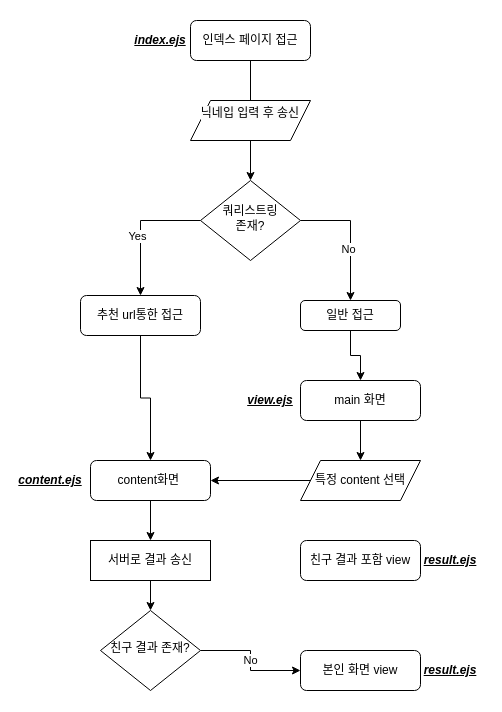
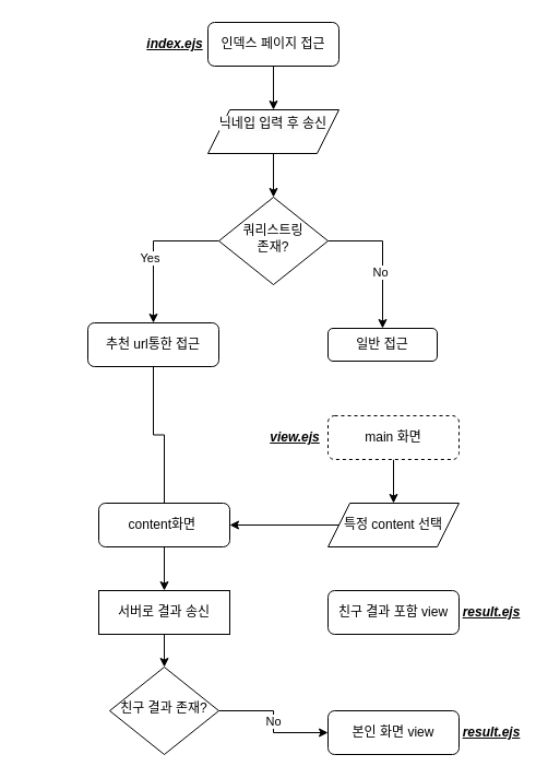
  <mxCell id="0" />
  <mxCell id="1" parent="0" />
  <mxCell id="2" style="edgeStyle=orthogonalEdgeStyle;rounded=0;orthogonalLoop=1;jettySize=auto;html=1;exitX=0;exitY=0.5;exitDx=0;exitDy=0;entryX=0.5;entryY=0;entryDx=0;entryDy=0;" parent="1" source="6" target="8" edge="1"><mxGeometry relative="1" as="geometry" /></mxCell>
  <mxCell id="3" value="Yes" style="edgeLabel;html=1;align=center;verticalAlign=middle;resizable=0;points=[];" parent="2" vertex="1" connectable="0"><mxGeometry x="0.113" y="-4" relative="1" as="geometry"><mxPoint as="offset" /></mxGeometry></mxCell>
  <mxCell id="4" style="edgeStyle=orthogonalEdgeStyle;rounded=0;orthogonalLoop=1;jettySize=auto;html=1;exitX=1;exitY=0.5;exitDx=0;exitDy=0;" parent="1" source="6" target="10" edge="1"><mxGeometry relative="1" as="geometry" /></mxCell>
  <mxCell id="5" value="No" style="edgeLabel;html=1;align=center;verticalAlign=middle;resizable=0;points=[];" parent="4" vertex="1" connectable="0"><mxGeometry x="0.2" y="-3" relative="1" as="geometry"><mxPoint as="offset" /></mxGeometry></mxCell>
  <mxCell id="6" value="쿼리스트링&lt;br&gt;존재?" style="rhombus;whiteSpace=wrap;html=1;shadow=0;fontFamily=Helvetica;fontSize=12;align=center;strokeWidth=1;spacing=6;spacingTop=-4;" parent="1" vertex="1"><mxGeometry x="200" y="180" width="100" height="80" as="geometry" /></mxCell>
- <mxCell id="7" style="edgeStyle=orthogonalEdgeStyle;rounded=0;orthogonalLoop=1;jettySize=auto;html=1;exitX=0.5;exitY=1;exitDx=0;exitDy=0;entryX=0.5;entryY=0;entryDx=0;entryDy=0;" parent="1" source="8" target="12" edge="1"><mxGeometry relative="1" as="geometry" /></mxCell>
+ <mxCell id="7" style="edgeStyle=orthogonalEdgeStyle;rounded=0;orthogonalLoop=1;jettySize=auto;html=1;exitX=0.5;exitY=1;exitDx=0;exitDy=0;entryX=0.5;entryY=0;entryDx=0;entryDy=0;endArrow=none;" parent="1" source="8" target="12" edge="1"><mxGeometry relative="1" as="geometry" /></mxCell>
  <mxCell id="8" value="추천 url통한 접근" style="rounded=1;whiteSpace=wrap;html=1;fontSize=12;glass=0;strokeWidth=1;shadow=0;" parent="1" vertex="1"><mxGeometry x="80" y="295" width="120" height="40" as="geometry" /></mxCell>
- <mxCell id="9" style="edgeStyle=orthogonalEdgeStyle;rounded=0;orthogonalLoop=1;jettySize=auto;html=1;exitX=0.5;exitY=1;exitDx=0;exitDy=0;entryX=0.5;entryY=0;entryDx=0;entryDy=0;" parent="1" source="10" target="16" edge="1"><mxGeometry relative="1" as="geometry" /></mxCell>
  <mxCell id="10" value="일반 접근" style="rounded=1;whiteSpace=wrap;html=1;fontSize=12;glass=0;strokeWidth=1;shadow=0;" parent="1" vertex="1"><mxGeometry x="300" y="300" width="100" height="30" as="geometry" /></mxCell>
  <mxCell id="11" style="edgeStyle=orthogonalEdgeStyle;rounded=0;orthogonalLoop=1;jettySize=auto;html=1;" parent="1" source="12" target="22" edge="1"><mxGeometry relative="1" as="geometry" /></mxCell>
  <mxCell id="12" value="content화면&amp;nbsp;" style="rounded=1;whiteSpace=wrap;html=1;fontSize=12;glass=0;strokeWidth=1;shadow=0;" parent="1" vertex="1"><mxGeometry x="90" y="460" width="120" height="40" as="geometry" /></mxCell>
- <mxCell id="13" style="edgeStyle=orthogonalEdgeStyle;rounded=0;orthogonalLoop=1;jettySize=auto;html=1;entryX=0.5;entryY=0;entryDx=0;entryDy=0;endArrow=none;" parent="1" source="14" target="18" edge="1"><mxGeometry relative="1" as="geometry"><mxPoint x="250" y="100" as="targetPoint" /></mxGeometry></mxCell>
+ <mxCell id="13" style="edgeStyle=orthogonalEdgeStyle;rounded=0;orthogonalLoop=1;jettySize=auto;html=1;entryX=0.5;entryY=0;entryDx=0;entryDy=0;" parent="1" source="14" target="18" edge="1"><mxGeometry relative="1" as="geometry"><mxPoint x="250" y="100" as="targetPoint" /></mxGeometry></mxCell>
  <mxCell id="14" value="인덱스 페이지 접근" style="rounded=1;whiteSpace=wrap;html=1;fontSize=12;glass=0;strokeWidth=1;shadow=0;" parent="1" vertex="1"><mxGeometry x="190" width="120" height="40" as="geometry" y="20" /></mxCell>
  <mxCell id="15" style="edgeStyle=orthogonalEdgeStyle;rounded=0;orthogonalLoop=1;jettySize=auto;html=1;exitX=0.5;exitY=1;exitDx=0;exitDy=0;" parent="1" source="16" target="20" edge="1"><mxGeometry relative="1" as="geometry" /></mxCell>
- <mxCell id="16" value="main 화면" style="rounded=1;whiteSpace=wrap;html=1;fontSize=12;glass=0;strokeWidth=1;shadow=0;" parent="1" vertex="1"><mxGeometry x="300" y="380" width="120" height="40" as="geometry" /></mxCell>
+ <mxCell id="16" value="main 화면" style="rounded=1;whiteSpace=wrap;html=1;fontSize=12;glass=0;strokeWidth=1;shadow=0;dashed=1;" parent="1" vertex="1"><mxGeometry x="300" y="380" width="120" height="40" as="geometry" /></mxCell>
  <mxCell id="17" style="edgeStyle=orthogonalEdgeStyle;rounded=0;orthogonalLoop=1;jettySize=auto;html=1;" parent="1" source="18" target="6" edge="1"><mxGeometry relative="1" as="geometry" /></mxCell>
  <mxCell id="18" value="&#10;&lt;span style=&quot;color: rgb(0, 0, 0); font-family: Helvetica; font-size: 12px; font-style: normal; font-variant-ligatures: normal; font-variant-caps: normal; font-weight: 400; letter-spacing: normal; orphans: 2; text-align: center; text-indent: 0px; text-transform: none; widows: 2; word-spacing: 0px; -webkit-text-stroke-width: 0px; background-color: rgb(251, 251, 251); text-decoration-thickness: initial; text-decoration-style: initial; text-decoration-color: initial; float: none; display: inline !important;&quot;&gt;닉네입 입력 후 송신&lt;/span&gt;&#10;&#10;" style="shape=parallelogram;perimeter=parallelogramPerimeter;whiteSpace=wrap;html=1;fixedSize=1;" parent="1" vertex="1"><mxGeometry x="190" y="100" width="120" height="40" as="geometry" /></mxCell>
  <mxCell id="19" style="edgeStyle=orthogonalEdgeStyle;rounded=0;orthogonalLoop=1;jettySize=auto;html=1;" parent="1" source="20" target="12" edge="1"><mxGeometry relative="1" as="geometry" /></mxCell>
  <mxCell id="20" value="특정 content 선택" style="shape=parallelogram;perimeter=parallelogramPerimeter;whiteSpace=wrap;html=1;fixedSize=1;" parent="1" vertex="1"><mxGeometry x="300" y="460" width="120" height="40" as="geometry" /></mxCell>
  <mxCell id="21" style="edgeStyle=orthogonalEdgeStyle;rounded=0;orthogonalLoop=1;jettySize=auto;html=1;exitX=0.5;exitY=1;exitDx=0;exitDy=0;entryX=0.5;entryY=0;entryDx=0;entryDy=0;" parent="1" source="22" target="24" edge="1"><mxGeometry relative="1" as="geometry" /></mxCell>
  <mxCell id="22" value="서버로 결과 송신" style="rounded=0;whiteSpace=wrap;html=1;" parent="1" vertex="1"><mxGeometry x="90" y="540" width="120" height="40" as="geometry" /></mxCell>
  <mxCell id="23" value="No" style="edgeStyle=orthogonalEdgeStyle;rounded=0;orthogonalLoop=1;jettySize=auto;html=1;exitX=1;exitY=0.5;exitDx=0;exitDy=0;entryX=0;entryY=0.5;entryDx=0;entryDy=0;" parent="1" source="24" target="26" edge="1"><mxGeometry relative="1" as="geometry" /></mxCell>
  <mxCell id="24" value="친구 결과 존재?" style="rhombus;whiteSpace=wrap;html=1;shadow=0;fontFamily=Helvetica;fontSize=12;align=center;strokeWidth=1;spacing=6;spacingTop=-4;" parent="1" vertex="1"><mxGeometry x="100" y="610" width="100" height="80" as="geometry" /></mxCell>
  <mxCell id="25" value="친구 결과 포함 view" style="rounded=1;whiteSpace=wrap;html=1;fontSize=12;glass=0;strokeWidth=1;shadow=0;" parent="1" vertex="1"><mxGeometry x="300" y="540" width="120" height="40" as="geometry" /></mxCell>
  <mxCell id="26" value="본인 화면 view" style="rounded=1;whiteSpace=wrap;html=1;fontSize=12;glass=0;strokeWidth=1;shadow=0;" parent="1" vertex="1"><mxGeometry x="300" y="650" width="120" height="40" as="geometry" /></mxCell>
  <mxCell id="27" value="index.ejs&lt;br&gt;" style="text;html=1;strokeColor=none;fillColor=none;align=center;verticalAlign=middle;whiteSpace=wrap;rounded=0;shadow=0;fontStyle=7" parent="1" vertex="1"><mxGeometry x="130" y="25" width="60" height="30" as="geometry" /></mxCell>
- <mxCell id="28" value="content.ejs" style="text;html=1;strokeColor=none;fillColor=none;align=center;verticalAlign=middle;whiteSpace=wrap;rounded=0;shadow=0;fontStyle=7" parent="1" vertex="1"><mxGeometry x="20" y="465" width="60" height="30" as="geometry" /></mxCell>
  <mxCell id="29" value="view.ejs" style="text;html=1;strokeColor=none;fillColor=none;align=center;verticalAlign=middle;whiteSpace=wrap;rounded=0;shadow=0;fontStyle=7" parent="1" vertex="1"><mxGeometry x="240" y="385" width="60" height="30" as="geometry" /></mxCell>
  <mxCell id="30" value="result.ejs" style="text;html=1;strokeColor=none;fillColor=none;align=center;verticalAlign=middle;whiteSpace=wrap;rounded=0;shadow=0;fontStyle=7" parent="1" vertex="1"><mxGeometry x="420" y="545" width="60" height="30" as="geometry" /></mxCell>
  <mxCell id="31" value="result.ejs" style="text;html=1;strokeColor=none;fillColor=none;align=center;verticalAlign=middle;whiteSpace=wrap;rounded=0;shadow=0;fontStyle=7" parent="1" vertex="1"><mxGeometry x="420" y="655" width="60" height="30" as="geometry" /></mxCell>
